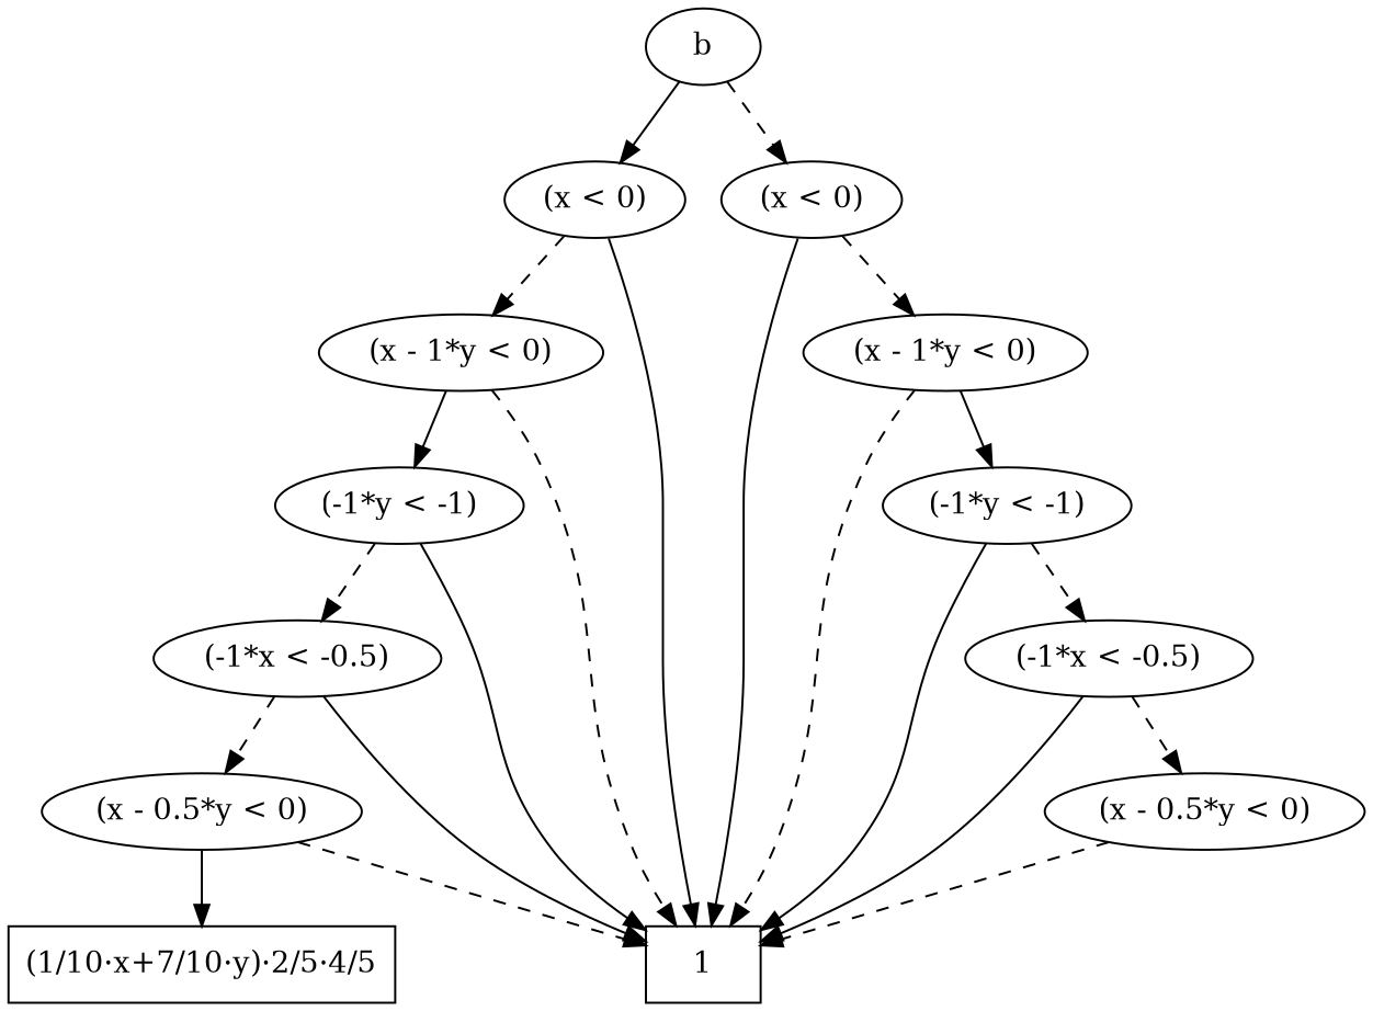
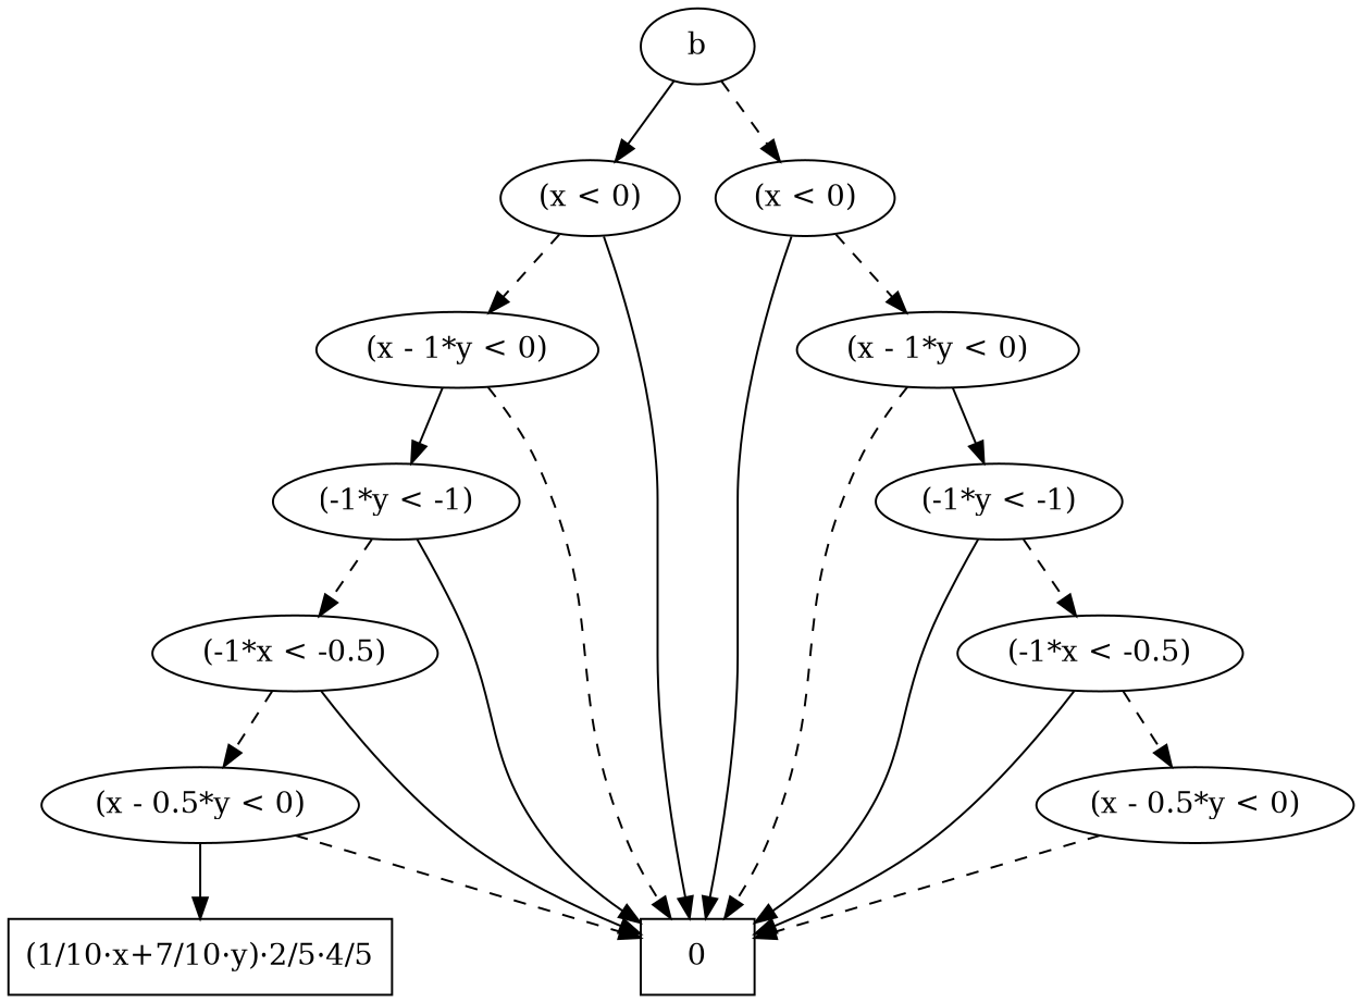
  digraph {
    rankdir=TB
    edge [style=dashed]
    n1 [label=b]
    n2 [label="(x < 0)"]
    n3 [label="(x < 0)"]
-   n4 [label=1 shape=box]
+   n4 [label=0 shape=box]
    n5 [label="(1/10·x+7/10·y)·2/5·4/5" shape=box]
    n6 [label="(x - 1*y < 0)"]
    n7 [label="(x - 1*y < 0)"]
    n8 [label="(-1*y < -1)"]
    n9 [label="(-1*y < -1)"]
    n10 [label="(-1*x < -0.5)"]
    n11 [label="(-1*x < -0.5)"]
    n12 [label="(x - 0.5*y < 0)"]
    n13 [label="(x - 0.5*y < 0)"]
    subgraph sub_1 {
      rank=same
      n1
    }
    subgraph sub_2 {
      rank=same
      n2
      n3
    }
    subgraph sub_3 {
      rank=same
      n4
      n5
    }
    subgraph sub_4 {
      rank=same
      n6
      n7
    }
    subgraph sub_5 {
      rank=same
      n8
      n9
    }
    subgraph sub_6 {
      rank=same
      n10
      n11
    }
    subgraph sub_7 {
      rank=same
      n12
      n13
    }
    n1 -> n2 [style=""]
    n1 -> n3
    n2 -> n4 [style=""]
    n2 -> n6
    n3 -> n4 [style=""]
    n3 -> n7
    n6 -> n4
    n6 -> n9 [style=""]
    n7 -> n4
    n7 -> n8 [style=""]
    n8 -> n4 [style=""]
    n8 -> n10
    n9 -> n4 [style=""]
    n9 -> n11
    n10 -> n4 [style=""]
    n10 -> n12
    n11 -> n4 [style=""]
    n11 -> n13
    n12 -> n4
    n13 -> n4
    n13 -> n5 [style=""]
  }
